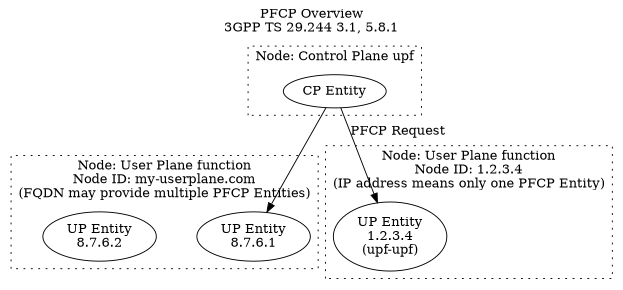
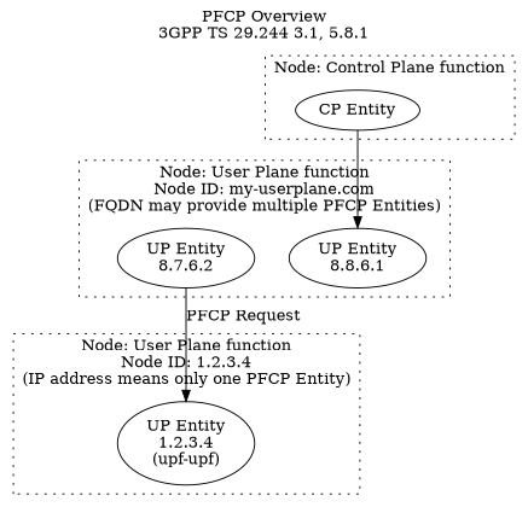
  digraph {
    label="PFCP Overview\n3GPP TS 29.244 3.1, 5.8.1"
    labelloc=t
    rankdir=TB
-   n1 [label="UP Entity\n8.7.6.1"]
+   n1 [label="UP Entity\n8.8.6.1"]
    n2 [label="UP Entity\n8.7.6.2"]
    n3 [label="CP Entity"]
    n4 [label="UP Entity\n1.2.3.4\n(upf-upf)"]
    subgraph cluster_1 {
      label="Node: User Plane function\nNode ID: my-userplane.com\n(FQDN may provide multiple PFCP Entities)"
      style=dotted
      n1
      n2
    }
    subgraph cluster_2 {
-     label="Node: Control Plane upf"
+     label="Node: Control Plane function"
      style=dotted
      n3
    }
    subgraph cluster_3 {
      label="Node: User Plane function\nNode ID: 1.2.3.4\n(IP address means only one PFCP Entity)"
      style=dotted
      n4
    }
    n3 -> n1
-   n3 -> n4 [label="PFCP Request"]
+   n2 -> n4 [label="PFCP Request"]
  }
